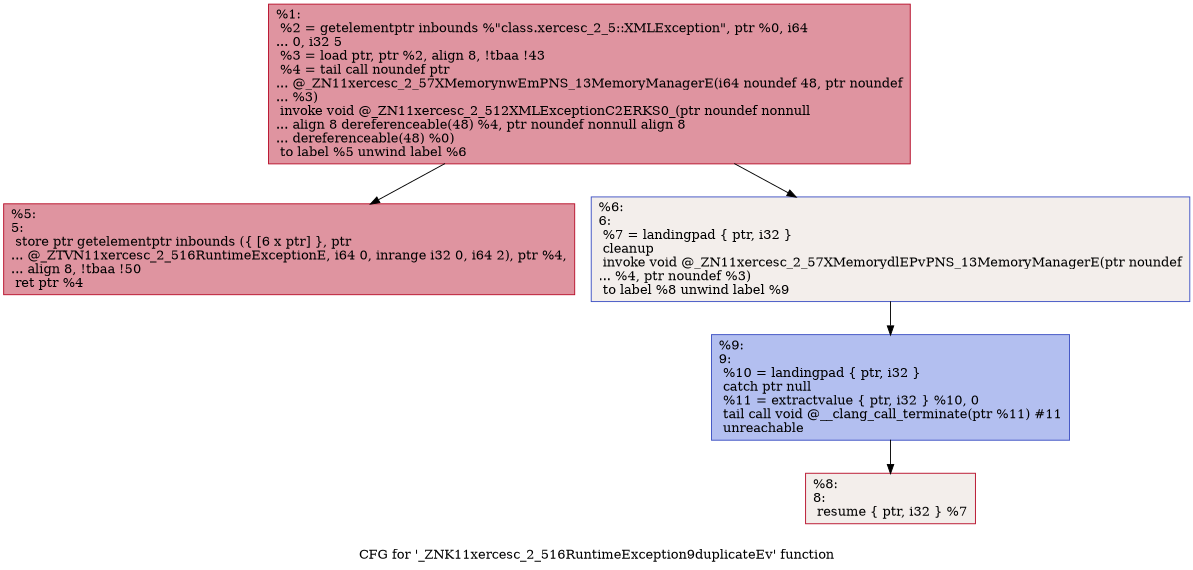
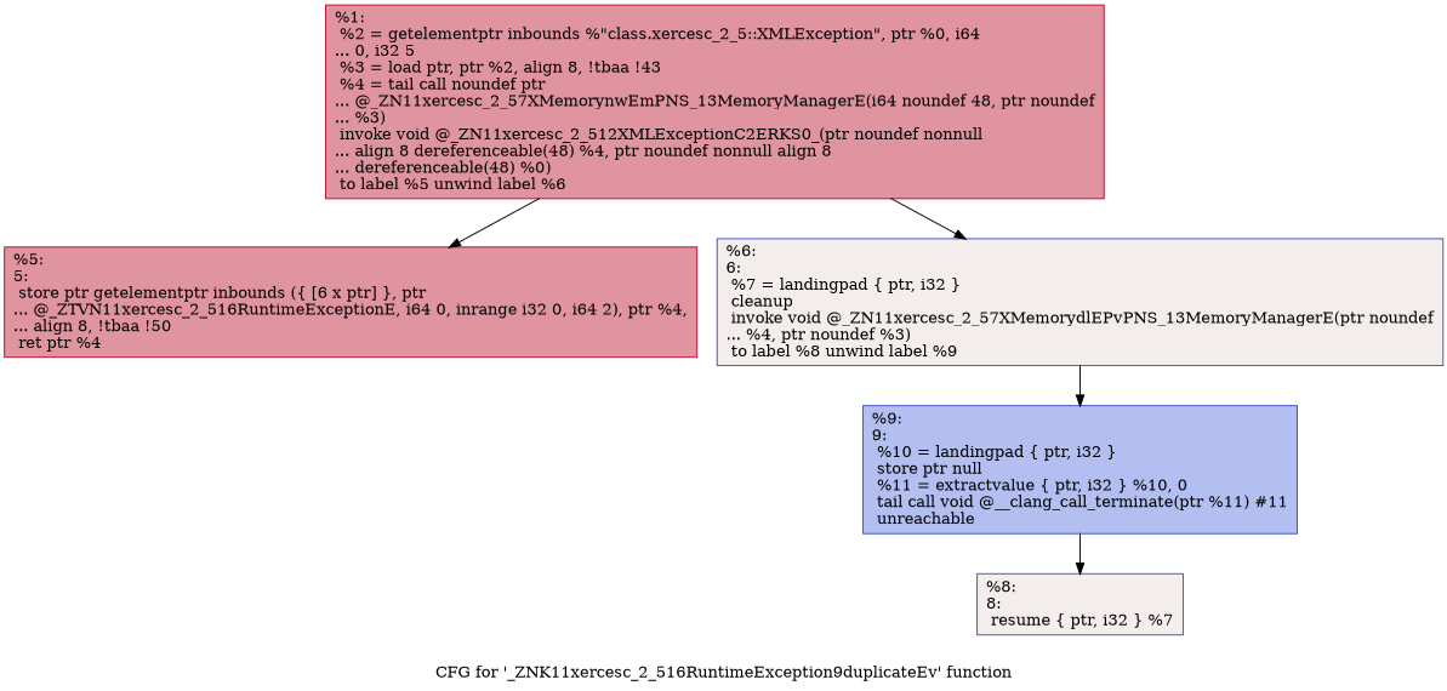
  digraph {
    label="CFG for '_ZNK11xercesc_2_516RuntimeException9duplicateEv' function"
    node [color="#3d50c3ff" fillcolor="#b70d2870" shape=record style=filled]
    n1 [color="#b70d28ff" label="{%1:\l  %2 = getelementptr inbounds %\"class.xercesc_2_5::XMLException\", ptr %0, i64\l... 0, i32 5\l  %3 = load ptr, ptr %2, align 8, !tbaa !43\l  %4 = tail call noundef ptr\l... @_ZN11xercesc_2_57XMemorynwEmPNS_13MemoryManagerE(i64 noundef 48, ptr noundef\l... %3)\l  invoke void @_ZN11xercesc_2_512XMLExceptionC2ERKS0_(ptr noundef nonnull\l... align 8 dereferenceable(48) %4, ptr noundef nonnull align 8\l... dereferenceable(48) %0)\l          to label %5 unwind label %6\l}"]
    n2 [color="#b70d28ff" label="{%5:\l5:                                                \l  store ptr getelementptr inbounds (\{ [6 x ptr] \}, ptr\l... @_ZTVN11xercesc_2_516RuntimeExceptionE, i64 0, inrange i32 0, i64 2), ptr %4,\l... align 8, !tbaa !50\l  ret ptr %4\l}"]
    n3 [fillcolor="#e5d8d170" label="{%6:\l6:                                                \l  %7 = landingpad \{ ptr, i32 \}\l          cleanup\l  invoke void @_ZN11xercesc_2_57XMemorydlEPvPNS_13MemoryManagerE(ptr noundef\l... %4, ptr noundef %3)\l          to label %8 unwind label %9\l}"]
-   n4 [fillcolor="#536edd70" label="{%9:\l9:                                                \l  %10 = landingpad \{ ptr, i32 \}\l          catch ptr null\l  %11 = extractvalue \{ ptr, i32 \} %10, 0\l  tail call void @__clang_call_terminate(ptr %11) #11\l  unreachable\l}"]
-   n5 [color="#b70d28ff" fillcolor="#e5d8d170" label="{%8:\l8:                                                \l  resume \{ ptr, i32 \} %7\l}"]
+   n4 [fillcolor="#536edd70" label="{%9:\l9:                                                \l  %10 = landingpad \{ ptr, i32 \}\l          store ptr null\l  %11 = extractvalue \{ ptr, i32 \} %10, 0\l  tail call void @__clang_call_terminate(ptr %11) #11\l  unreachable\l}"]
+   n5 [fillcolor="#e5d8d170" label="{%8:\l8:                                                \l  resume \{ ptr, i32 \} %7\l}"]
    n1 -> n2
    n1 -> n3
    n3 -> n4
    n4 -> n5
  }
